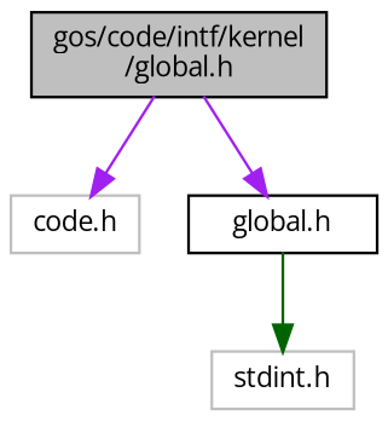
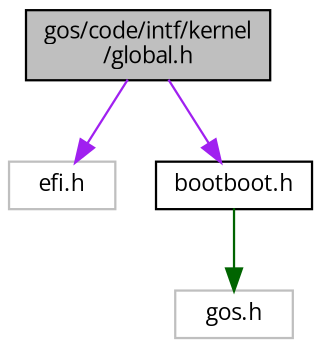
  digraph {
    fontname="Open Sans"
    node [color=black fillcolor=white fontname="Open Sans" fontsize=10 shape=record style=filled]
    edge [color=purple fontname="Open Sans" fontsize=10 labelfontname=Helvetica labelfontsize=10 style=solid]
    n1 [fillcolor=grey75 fontcolor=black height=0.2 label="gos/code/intf/kernel\l/global.h" width=0.4]
-   n2 [color=grey75 height=0.2 label="code.h" width=0.4]
-   n3 [height=0.2 label="global.h" width=0.4]
-   n4 [color=grey75 height=0.2 label="stdint.h" width=0.4]
+   n2 [color=grey75 height=0.2 label="efi.h" width=0.4]
+   n3 [height=0.2 label="bootboot.h" width=0.4]
+   n4 [color=grey75 height=0.2 label="gos.h" width=0.4]
    n1 -> n2
    n1 -> n3
    n3 -> n4 [color=darkgreen]
  }
